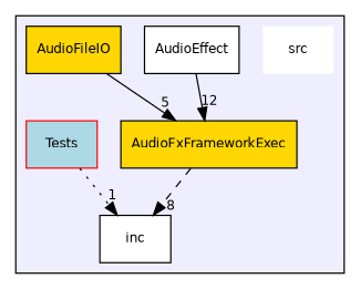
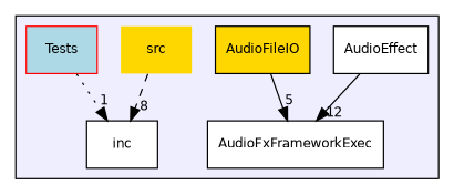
  digraph {
    compound=true
    node [fillcolor=white fontname=Helvetica fontsize=10 shape=box style=filled color=black]
    edge [labeldistance=1.5 labelfontname=Helvetica labelfontsize=10 style=solid]
-   n1 [label=src shape=plaintext color=""]
+   n1 [fillcolor=gold label=src shape=plaintext color=""]
    n2 [label=AudioEffect]
    n3 [fillcolor=gold label=AudioFileIO]
-   n4 [fillcolor=gold label=AudioFxFrameworkExec]
+   n4 [label=AudioFxFrameworkExec]
    n5 [label=inc]
    n6 [color=red fillcolor=lightblue label=Tests]
    subgraph cluster_1 {
      bgcolor="#eeeeff"
      pencolor=black
      n1
      n2
      n3
      n4
      n5
      n6
    }
    n2 -> n4 [headlabel=12]
    n3 -> n4 [headlabel=5]
-   n4 -> n5 [headlabel=8 style=dashed]
+   n1 -> n5 [headlabel=8 style=dashed]
    n6 -> n5 [headlabel=1 style=dotted]
  }
